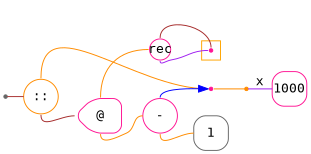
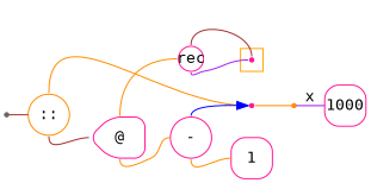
  digraph {
    labeldistance=0
    nodesep=.175
    rankdir=LR
    ranksep=.175
    fontname="DejaVu Sans Mono"
    node [color=deeppink fixedsize=true orientation=90 shape=point fontname="DejaVu Sans Mono" style=rounded]
    edge [arrowhead=none arrowtail=none color=darkorange headport=w tailport=s fontname="DejaVu Sans Mono"]
    ndcluster_nd72 [style=""]
    nd1 [color=gray40 orientation="" style=""]
    n3 [color=darkorange label="::" shape=circle orientation=""]
    n4 [height=.3 label=rec shape=circle width=.3 orientation=""]
    n5 [label=1000 shape=square]
    n6 [label="@" shape=house]
    n7 [label=" "]
    n8 [label="-" shape=circle orientation=""]
-   n9 [color=gray40 label=1 shape=square]
+   n9 [label=1 shape=square]
    n10 [label=" " color=darkorange]
    subgraph cluster_1 {
      color=orange
      style=fill
      ndcluster_nd72
    }
    nd1 -> n3 [color=brown tailport=e]
    n3 -> n6 [color=brown]
    n3 -> n7 [tailport=n]
    n4 -> ndcluster_nd72 [dir=back headport=n tailport=n color=brown]
    n4 -> ndcluster_nd72 [color=purple]
    n6 -> n4 [tailport=n]
    n6 -> n8
    n7 -> n10 [tailport=e]
    n8 -> n7 [arrowhead=normal color=blue tailport=n]
    n8 -> n9
    n10 -> n5 [label=x tailport=e color=purple]
  }
